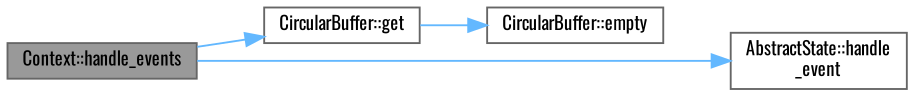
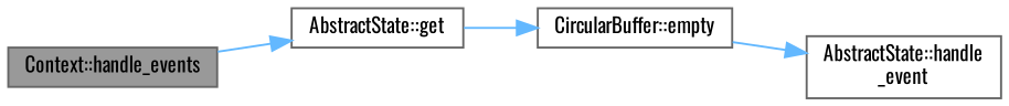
  digraph {
    fontname=Oswald
    rankdir=LR
    node [color=grey40 fillcolor=white fontname=Oswald fontsize=10 shape=box style=filled]
    edge [color=steelblue1 fontname=Oswald fontsize=10 labelfontname=Helvetica labelfontsize=10 style=solid]
    n1 [color=gray40 fillcolor=grey60 fontcolor=black height=0.2 label="Context::handle_events" width=0.4]
-   n2 [height=0.2 label="CircularBuffer::get" width=0.4]
+   n2 [height=0.2 label="AbstractState::get" width=0.4]
    n3 [height=0.2 label="AbstractState::handle\l_event" width=0.4]
    n4 [height=0.2 label="CircularBuffer::empty" width=0.4]
    n1 -> n2
-   n1 -> n3
+   n4 -> n3
    n2 -> n4
  }
